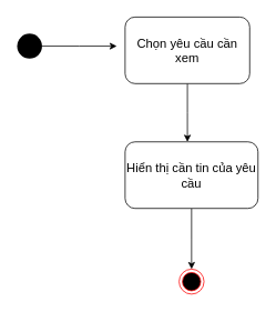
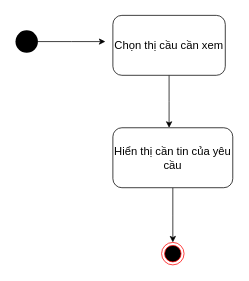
  <mxCell id="0" />
  <mxCell id="1" parent="0" />
  <mxCell id="2" style="edgeStyle=orthogonalEdgeStyle;rounded=0;orthogonalLoop=1;jettySize=auto;html=1;fontSize=15;" parent="1" source="3" edge="1"><mxGeometry relative="1" as="geometry"><mxPoint x="140" y="55" as="targetPoint" /></mxGeometry></mxCell>
  <mxCell id="3" value="" style="ellipse;fillColor=#000000;strokeColor=none;" parent="1" vertex="1"><mxGeometry x="20" y="40" width="30" height="30" as="geometry" /></mxCell>
  <mxCell id="4" style="edgeStyle=orthogonalEdgeStyle;rounded=0;orthogonalLoop=1;jettySize=auto;html=1;fontSize=15;" parent="1" source="5" edge="1"><mxGeometry relative="1" as="geometry"><mxPoint x="225" y="170" as="targetPoint" /></mxGeometry></mxCell>
- <mxCell id="5" value="Chọn yêu cầu cần xem" style="shape=rect;html=1;rounded=1;whiteSpace=wrap;align=center;fontSize=15;" parent="1" vertex="1"><mxGeometry x="150" y="20" width="150" height="80" as="geometry" /></mxCell>
+ <mxCell id="5" value="Chọn thị cầu cần xem" style="shape=rect;html=1;rounded=1;whiteSpace=wrap;align=center;fontSize=15;" parent="1" vertex="1"><mxGeometry x="150" y="20" width="150" height="80" as="geometry" /></mxCell>
  <mxCell id="6" style="edgeStyle=orthogonalEdgeStyle;rounded=0;orthogonalLoop=1;jettySize=auto;html=1;entryX=0.5;entryY=0;entryDx=0;entryDy=0;entryPerimeter=0;fontSize=15;" parent="1" source="7" edge="1"><mxGeometry relative="1" as="geometry"><mxPoint x="230" y="323" as="targetPoint" /></mxGeometry></mxCell>
  <mxCell id="7" value="Hiển thị cần tin của yêu cầu" style="shape=rect;html=1;rounded=1;whiteSpace=wrap;align=center;fontSize=15;" parent="1" vertex="1"><mxGeometry x="150" y="170" width="160" height="80" as="geometry" /></mxCell>
  <mxCell id="8" value="" style="ellipse;html=1;shape=endState;fillColor=#000000;strokeColor=#ff0000;" vertex="1" parent="1"><mxGeometry x="215" y="323" width="30" height="30" as="geometry" /></mxCell>
